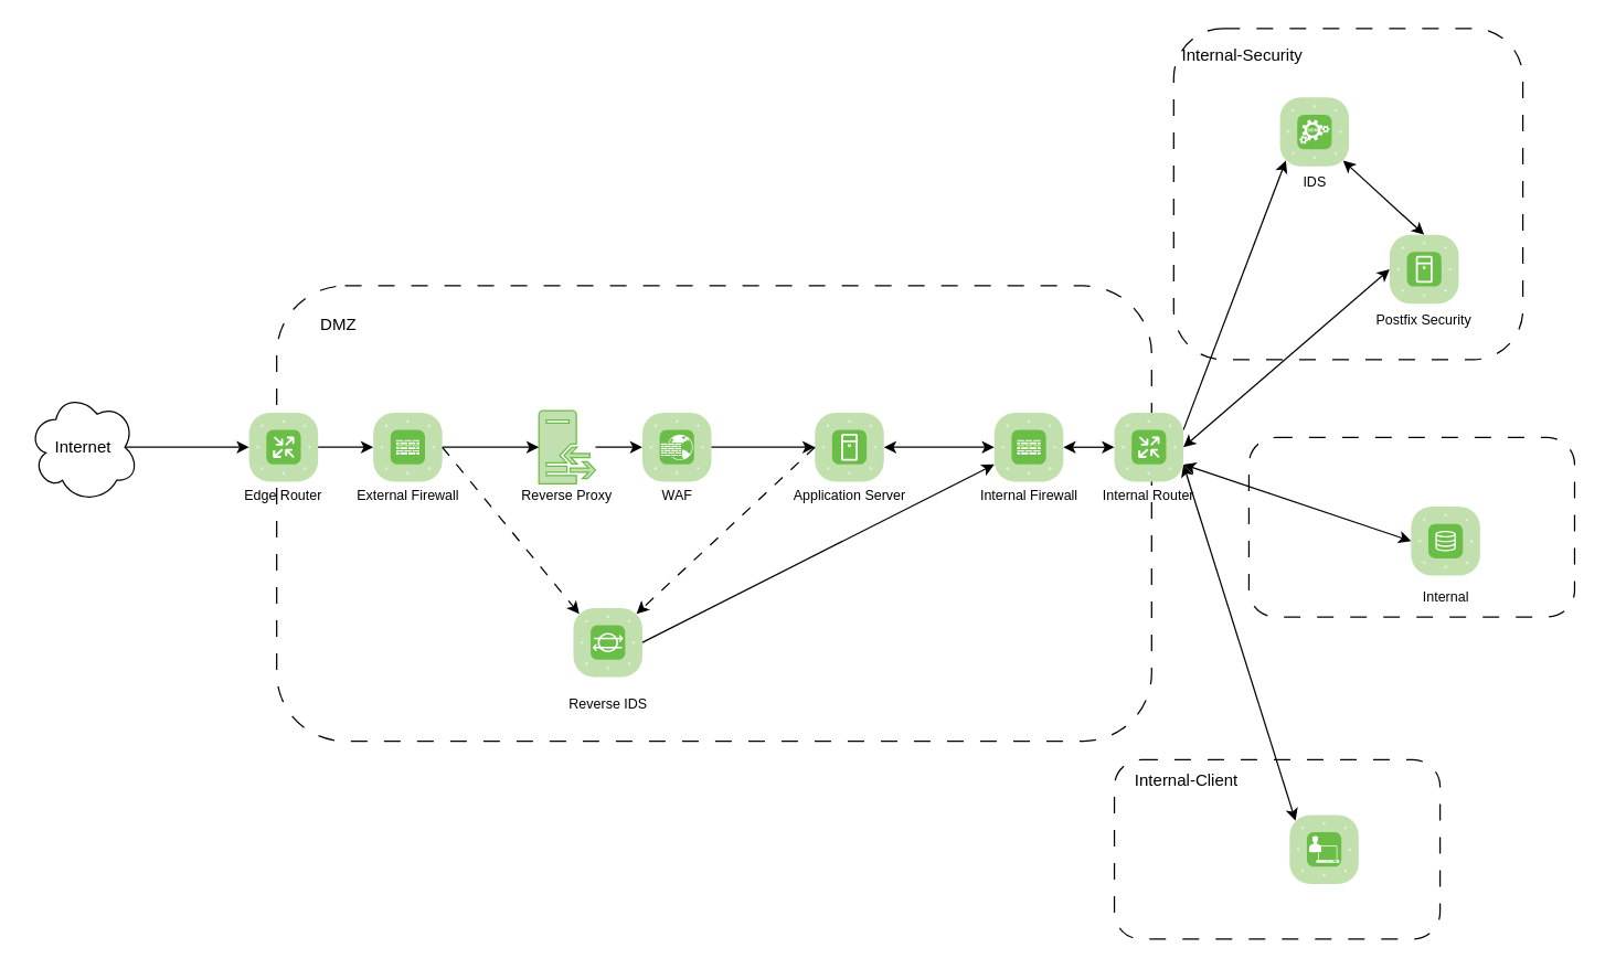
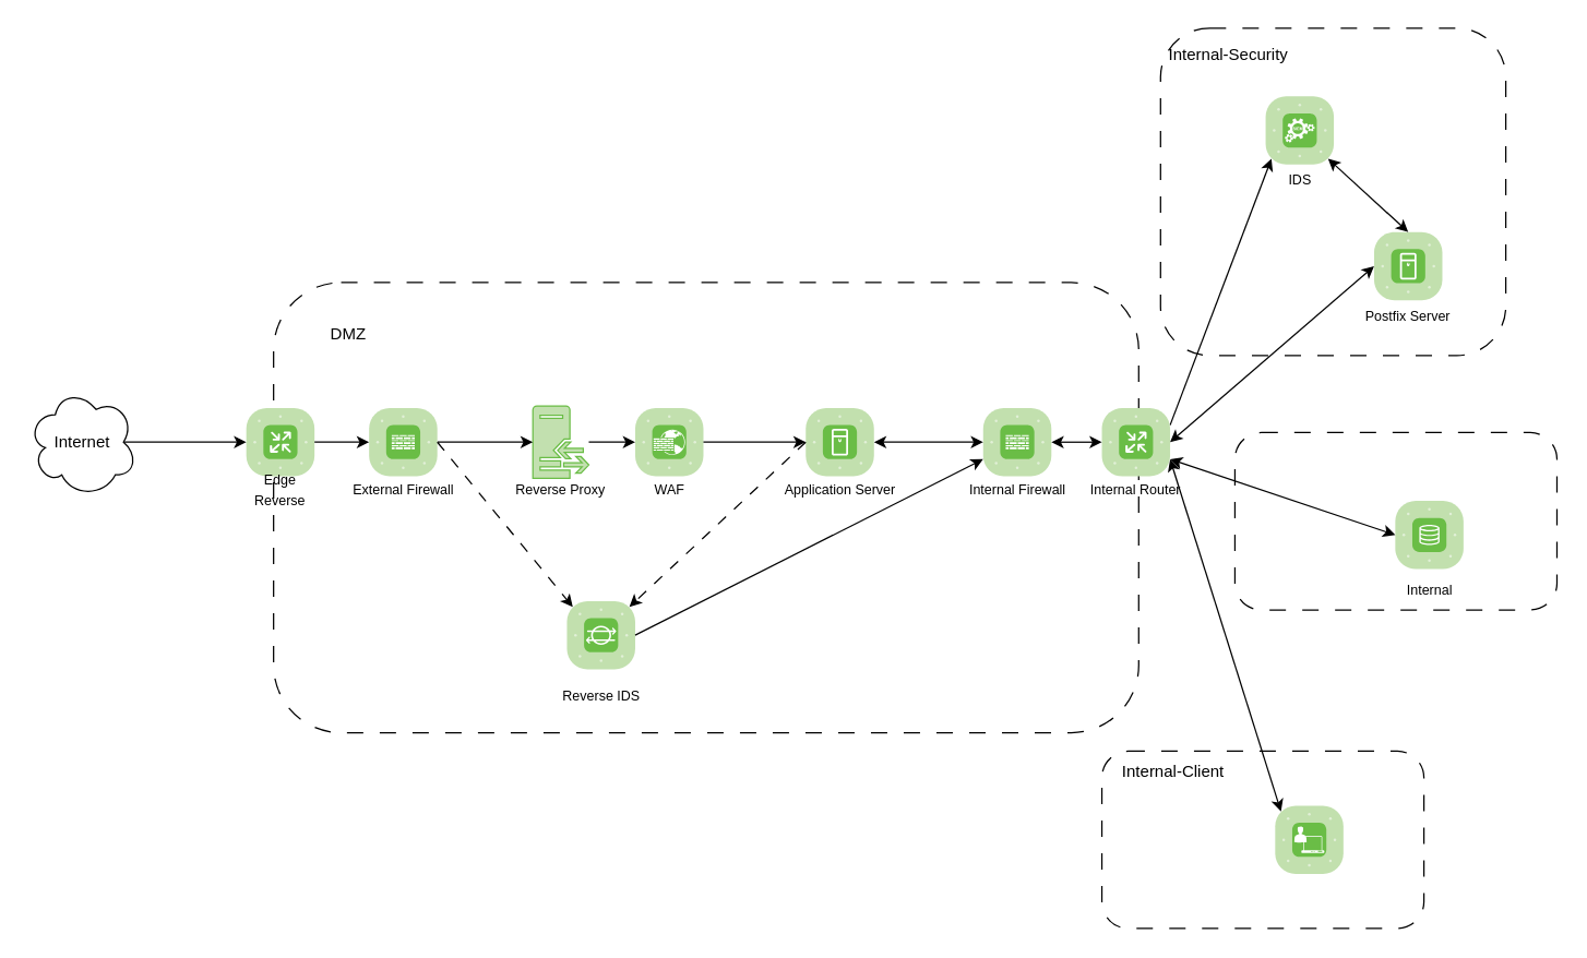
  <mxCell id="0" />
  <mxCell id="1" parent="0" />
  <mxCell id="2" value="" style="rounded=1;whiteSpace=wrap;html=1;dashed=1;dashPattern=12 12;fillColor=none;" vertex="1" parent="1"><mxGeometry x="807" y="550" width="236" height="130" as="geometry" /></mxCell>
  <mxCell id="3" value="" style="rounded=1;whiteSpace=wrap;html=1;dashed=1;dashPattern=12 12;fillColor=none;" vertex="1" parent="1"><mxGeometry x="850" y="20" width="253" height="240" as="geometry" /></mxCell>
  <mxCell id="4" value="" style="rounded=1;whiteSpace=wrap;html=1;dashed=1;dashPattern=12 12;fillColor=none;" parent="1" vertex="1"><mxGeometry x="200" y="206.5" width="634" height="330" as="geometry" /></mxCell>
  <mxCell id="5" value="" style="sketch=0;pointerEvents=1;shadow=0;dashed=0;html=1;strokeColor=light-dark(#6abd46, #446e2c);fillColor=light-dark(#c2e0af, #1f2f1e);labelPosition=center;verticalLabelPosition=bottom;verticalAlign=top;outlineConnect=0;align=center;shape=mxgraph.office.servers.reverse_proxy;" parent="1" vertex="1"><mxGeometry x="390" y="297" width="41" height="53" as="geometry" /></mxCell>
  <mxCell id="6" value="" style="verticalLabelPosition=bottom;sketch=0;html=1;fillColor=#6ABD46;strokeColor=#ffffff;verticalAlign=top;align=center;points=[[0.085,0.085,0],[0.915,0.085,0],[0.915,0.915,0],[0.085,0.915,0],[0.25,0,0],[0.5,0,0],[0.75,0,0],[1,0.25,0],[1,0.5,0],[1,0.75,0],[0.75,1,0],[0.5,1,0],[0.25,1,0],[0,0.75,0],[0,0.5,0],[0,0.25,0]];pointerEvents=1;shape=mxgraph.cisco_safe.compositeIcon;bgIcon=mxgraph.cisco_safe.architecture.generic_appliance;resIcon=mxgraph.cisco_safe.architecture.web_application_firewall_2;" parent="1" vertex="1"><mxGeometry x="465" y="298.5" width="50" height="50" as="geometry" /></mxCell>
  <mxCell id="7" style="edgeStyle=orthogonalEdgeStyle;rounded=0;orthogonalLoop=1;jettySize=auto;html=1;" parent="1" source="8" target="5" edge="1"><mxGeometry relative="1" as="geometry" /></mxCell>
  <mxCell id="8" value="" style="verticalLabelPosition=bottom;sketch=0;html=1;fillColor=#6ABD46;strokeColor=#ffffff;verticalAlign=top;align=center;points=[[0.085,0.085,0],[0.915,0.085,0],[0.915,0.915,0],[0.085,0.915,0],[0.25,0,0],[0.5,0,0],[0.75,0,0],[1,0.25,0],[1,0.5,0],[1,0.75,0],[0.75,1,0],[0.5,1,0],[0.25,1,0],[0,0.75,0],[0,0.5,0],[0,0.25,0]];pointerEvents=1;shape=mxgraph.cisco_safe.compositeIcon;bgIcon=mxgraph.cisco_safe.architecture.generic_appliance;resIcon=mxgraph.cisco_safe.architecture.firewall;" parent="1" vertex="1"><mxGeometry x="270" y="298.5" width="50" height="50" as="geometry" /></mxCell>
  <mxCell id="9" value="" style="verticalLabelPosition=bottom;sketch=0;html=1;fillColor=#6ABD46;strokeColor=#ffffff;verticalAlign=top;align=center;points=[[0.085,0.085,0],[0.915,0.085,0],[0.915,0.915,0],[0.085,0.915,0],[0.25,0,0],[0.5,0,0],[0.75,0,0],[1,0.25,0],[1,0.5,0],[1,0.75,0],[0.75,1,0],[0.5,1,0],[0.25,1,0],[0,0.75,0],[0,0.5,0],[0,0.25,0]];pointerEvents=1;shape=mxgraph.cisco_safe.compositeIcon;bgIcon=mxgraph.cisco_safe.architecture.generic_appliance;resIcon=mxgraph.cisco_safe.architecture.router;" parent="1" vertex="1"><mxGeometry x="180" y="298.5" width="50" height="50" as="geometry" /></mxCell>
  <mxCell id="10" value="" style="verticalLabelPosition=bottom;sketch=0;html=1;fillColor=#6ABD46;strokeColor=#ffffff;verticalAlign=top;align=center;points=[[0.085,0.085,0],[0.915,0.085,0],[0.915,0.915,0],[0.085,0.915,0],[0.25,0,0],[0.5,0,0],[0.75,0,0],[1,0.25,0],[1,0.5,0],[1,0.75,0],[0.75,1,0],[0.5,1,0],[0.25,1,0],[0,0.75,0],[0,0.5,0],[0,0.25,0]];pointerEvents=1;shape=mxgraph.cisco_safe.compositeIcon;bgIcon=mxgraph.cisco_safe.architecture.generic_appliance;resIcon=mxgraph.cisco_safe.architecture.server;" parent="1" vertex="1"><mxGeometry x="590" y="298.5" width="50" height="50" as="geometry" /></mxCell>
  <mxCell id="11" value="" style="verticalLabelPosition=bottom;sketch=0;html=1;fillColor=#6ABD46;strokeColor=#ffffff;verticalAlign=top;align=center;points=[[0.085,0.085,0],[0.915,0.085,0],[0.915,0.915,0],[0.085,0.915,0],[0.25,0,0],[0.5,0,0],[0.75,0,0],[1,0.25,0],[1,0.5,0],[1,0.75,0],[0.75,1,0],[0.5,1,0],[0.25,1,0],[0,0.75,0],[0,0.5,0],[0,0.25,0]];pointerEvents=1;shape=mxgraph.cisco_safe.compositeIcon;bgIcon=mxgraph.cisco_safe.architecture.generic_appliance;resIcon=mxgraph.cisco_safe.architecture.intrusion_detection;" parent="1" vertex="1"><mxGeometry x="415" y="440" width="50" height="50" as="geometry" /></mxCell>
  <mxCell id="12" value="" style="verticalLabelPosition=bottom;sketch=0;html=1;fillColor=#6ABD46;strokeColor=#ffffff;verticalAlign=top;align=center;points=[[0.085,0.085,0],[0.915,0.085,0],[0.915,0.915,0],[0.085,0.915,0],[0.25,0,0],[0.5,0,0],[0.75,0,0],[1,0.25,0],[1,0.5,0],[1,0.75,0],[0.75,1,0],[0.5,1,0],[0.25,1,0],[0,0.75,0],[0,0.5,0],[0,0.25,0]];pointerEvents=1;shape=mxgraph.cisco_safe.compositeIcon;bgIcon=mxgraph.cisco_safe.architecture.generic_appliance;resIcon=mxgraph.cisco_safe.architecture.firewall;" parent="1" vertex="1"><mxGeometry x="720" y="298.5" width="50" height="50" as="geometry" /></mxCell>
  <mxCell id="13" style="edgeStyle=orthogonalEdgeStyle;rounded=0;orthogonalLoop=1;jettySize=auto;html=1;exitX=1;exitY=0.5;exitDx=0;exitDy=0;exitPerimeter=0;entryX=0;entryY=0.5;entryDx=0;entryDy=0;entryPerimeter=0;" parent="1" source="9" target="8" edge="1"><mxGeometry relative="1" as="geometry" /></mxCell>
  <mxCell id="14" style="edgeStyle=orthogonalEdgeStyle;rounded=0;orthogonalLoop=1;jettySize=auto;html=1;entryX=0;entryY=0.5;entryDx=0;entryDy=0;entryPerimeter=0;" parent="1" source="5" target="6" edge="1"><mxGeometry relative="1" as="geometry" /></mxCell>
  <mxCell id="15" style="edgeStyle=orthogonalEdgeStyle;rounded=0;orthogonalLoop=1;jettySize=auto;html=1;entryX=0;entryY=0.5;entryDx=0;entryDy=0;entryPerimeter=0;" parent="1" source="6" target="10" edge="1"><mxGeometry relative="1" as="geometry" /></mxCell>
  <mxCell id="16" style="edgeStyle=orthogonalEdgeStyle;rounded=0;orthogonalLoop=1;jettySize=auto;html=1;entryX=0;entryY=0.5;entryDx=0;entryDy=0;entryPerimeter=0;startArrow=classic;startFill=1;" parent="1" source="10" target="12" edge="1"><mxGeometry relative="1" as="geometry" /></mxCell>
  <mxCell id="17" value="" style="endArrow=classic;html=1;rounded=0;exitX=1;exitY=0.5;exitDx=0;exitDy=0;exitPerimeter=0;entryX=0.085;entryY=0.085;entryDx=0;entryDy=0;entryPerimeter=0;dashed=1;dashPattern=8 8;" parent="1" source="8" target="11" edge="1"><mxGeometry width="50" height="50" relative="1" as="geometry"><mxPoint x="520" y="450" as="sourcePoint" /><mxPoint x="570" y="400" as="targetPoint" /></mxGeometry></mxCell>
  <mxCell id="18" value="" style="endArrow=classic;html=1;rounded=0;exitX=0;exitY=0.5;exitDx=0;exitDy=0;exitPerimeter=0;entryX=0.915;entryY=0.085;entryDx=0;entryDy=0;entryPerimeter=0;dashed=1;dashPattern=8 8;" parent="1" source="10" target="11" edge="1"><mxGeometry width="50" height="50" relative="1" as="geometry"><mxPoint x="520" y="450" as="sourcePoint" /><mxPoint x="570" y="400" as="targetPoint" /></mxGeometry></mxCell>
- <mxCell id="19" value="&lt;font style=&quot;font-size: 10px;&quot;&gt;Edge Router&lt;/font&gt;" style="text;html=1;align=center;verticalAlign=middle;whiteSpace=wrap;rounded=0;" parent="1" vertex="1"><mxGeometry x="175" y="343" width="60" height="30" as="geometry" /></mxCell>
+ <mxCell id="19" value="&lt;font style=&quot;font-size: 10px;&quot;&gt;Edge Reverse&lt;/font&gt;" style="text;html=1;align=center;verticalAlign=middle;whiteSpace=wrap;rounded=0;" parent="1" vertex="1"><mxGeometry x="175" y="343" width="60" height="30" as="geometry" /></mxCell>
  <mxCell id="20" value="&lt;font style=&quot;font-size: 10px;&quot;&gt;External Firewall&lt;/font&gt;" style="text;html=1;align=center;verticalAlign=middle;whiteSpace=wrap;rounded=0;" parent="1" vertex="1"><mxGeometry x="247.5" y="343" width="95" height="30" as="geometry" /></mxCell>
  <mxCell id="21" value="&lt;font style=&quot;font-size: 10px;&quot;&gt;Reverse Proxy&lt;/font&gt;" style="text;html=1;align=center;verticalAlign=middle;whiteSpace=wrap;rounded=0;" parent="1" vertex="1"><mxGeometry x="363" y="343" width="95" height="30" as="geometry" /></mxCell>
  <mxCell id="22" value="&lt;font style=&quot;font-size: 10px;&quot;&gt;WAF&lt;/font&gt;" style="text;html=1;align=center;verticalAlign=middle;whiteSpace=wrap;rounded=0;" parent="1" vertex="1"><mxGeometry x="442.5" y="343" width="95" height="30" as="geometry" /></mxCell>
  <mxCell id="23" value="&lt;font style=&quot;font-size: 10px;&quot;&gt;Reverse IDS&lt;/font&gt;" style="text;html=1;align=center;verticalAlign=middle;whiteSpace=wrap;rounded=0;" parent="1" vertex="1"><mxGeometry x="392.5" y="494" width="95" height="30" as="geometry" /></mxCell>
  <mxCell id="24" value="&lt;font style=&quot;font-size: 10px;&quot;&gt;Application Server&lt;/font&gt;" style="text;html=1;align=center;verticalAlign=middle;whiteSpace=wrap;rounded=0;" parent="1" vertex="1"><mxGeometry x="567.5" y="343" width="95" height="30" as="geometry" /></mxCell>
  <mxCell id="25" value="&lt;font style=&quot;font-size: 10px;&quot;&gt;Internal Firewall&lt;/font&gt;" style="text;html=1;align=center;verticalAlign=middle;whiteSpace=wrap;rounded=0;" parent="1" vertex="1"><mxGeometry x="697.5" y="343" width="95" height="30" as="geometry" /></mxCell>
  <mxCell id="26" value="Internet" style="ellipse;shape=cloud;whiteSpace=wrap;html=1;" parent="1" vertex="1"><mxGeometry x="20" y="283.5" width="80" height="80" as="geometry" /></mxCell>
  <mxCell id="27" style="edgeStyle=orthogonalEdgeStyle;rounded=0;orthogonalLoop=1;jettySize=auto;html=1;exitX=0.875;exitY=0.5;exitDx=0;exitDy=0;exitPerimeter=0;entryX=0;entryY=0.5;entryDx=0;entryDy=0;entryPerimeter=0;" parent="1" source="26" target="9" edge="1"><mxGeometry relative="1" as="geometry" /></mxCell>
  <mxCell id="28" value="" style="endArrow=classic;html=1;rounded=0;exitX=1;exitY=0.5;exitDx=0;exitDy=0;exitPerimeter=0;entryX=0;entryY=0.75;entryDx=0;entryDy=0;entryPerimeter=0;" parent="1" source="11" target="12" edge="1"><mxGeometry width="50" height="50" relative="1" as="geometry"><mxPoint x="660" y="384" as="sourcePoint" /><mxPoint x="710" y="334" as="targetPoint" /></mxGeometry></mxCell>
- <mxCell id="29" value="DMZ" style="text;html=1;align=center;verticalAlign=middle;whiteSpace=wrap;rounded=0;fontStyle=0;fontSize=12;" parent="1" vertex="1"><mxGeometry x="215" y="219.5" width="60" height="30" as="geometry" /></mxCell>
+ <mxCell id="29" value="DMZ" style="text;html=1;align=center;verticalAlign=middle;whiteSpace=wrap;rounded=0;fontStyle=0;fontSize=12;" parent="1" vertex="1"><mxGeometry x="225" y="229.5" width="60" height="30" as="geometry" /></mxCell>
  <mxCell id="30" value="" style="rounded=1;whiteSpace=wrap;html=1;dashed=1;dashPattern=12 12;fillColor=none;" parent="1" vertex="1"><mxGeometry x="904.5" y="316.5" width="236" height="130" as="geometry" /></mxCell>
  <mxCell id="31" value="" style="verticalLabelPosition=bottom;sketch=0;html=1;fillColor=#6ABD46;strokeColor=#ffffff;verticalAlign=top;align=center;points=[[0.085,0.085,0],[0.915,0.085,0],[0.915,0.915,0],[0.085,0.915,0],[0.25,0,0],[0.5,0,0],[0.75,0,0],[1,0.25,0],[1,0.5,0],[1,0.75,0],[0.75,1,0],[0.5,1,0],[0.25,1,0],[0,0.75,0],[0,0.5,0],[0,0.25,0]];pointerEvents=1;shape=mxgraph.cisco_safe.compositeIcon;bgIcon=mxgraph.cisco_safe.architecture.generic_appliance;resIcon=mxgraph.cisco_safe.architecture.storage;" parent="1" vertex="1"><mxGeometry x="1022" y="366.5" width="50" height="50" as="geometry" /></mxCell>
  <mxCell id="32" value="" style="verticalLabelPosition=bottom;sketch=0;html=1;fillColor=#6ABD46;strokeColor=#ffffff;verticalAlign=top;align=center;points=[[0.085,0.085,0],[0.915,0.085,0],[0.915,0.915,0],[0.085,0.915,0],[0.25,0,0],[0.5,0,0],[0.75,0,0],[1,0.25,0],[1,0.5,0],[1,0.75,0],[0.75,1,0],[0.5,1,0],[0.25,1,0],[0,0.75,0],[0,0.5,0],[0,0.25,0]];pointerEvents=1;shape=mxgraph.cisco_safe.compositeIcon;bgIcon=mxgraph.cisco_safe.architecture.generic_appliance;resIcon=mxgraph.cisco_safe.architecture.siem;" parent="1" vertex="1"><mxGeometry x="927" y="70" width="50" height="50" as="geometry" /></mxCell>
  <mxCell id="33" value="" style="endArrow=classic;html=1;rounded=0;startArrow=classic;startFill=1;exitX=1;exitY=0.75;exitDx=0;exitDy=0;exitPerimeter=0;entryX=0.085;entryY=0.085;entryDx=0;entryDy=0;entryPerimeter=0;" parent="1" source="37" target="45" edge="1"><mxGeometry width="50" height="50" relative="1" as="geometry"><mxPoint x="847" y="352" as="sourcePoint" /><mxPoint x="880" y="480" as="targetPoint" /></mxGeometry></mxCell>
  <mxCell id="34" value="" style="endArrow=classic;html=1;rounded=0;entryX=0.085;entryY=0.915;entryDx=0;entryDy=0;entryPerimeter=0;exitX=1;exitY=0.25;exitDx=0;exitDy=0;exitPerimeter=0;" parent="1" source="37" target="32" edge="1"><mxGeometry width="50" height="50" relative="1" as="geometry"><mxPoint x="857" y="292" as="sourcePoint" /><mxPoint x="640" y="350" as="targetPoint" /></mxGeometry></mxCell>
  <mxCell id="35" value="&lt;font style=&quot;font-size: 10px;&quot;&gt;IDS&lt;/font&gt;" style="text;html=1;align=center;verticalAlign=middle;whiteSpace=wrap;rounded=0;" parent="1" vertex="1"><mxGeometry x="904.5" y="116" width="95" height="30" as="geometry" /></mxCell>
  <mxCell id="36" value="&lt;font style=&quot;font-size: 10px;&quot;&gt;Internal&lt;/font&gt;" style="text;html=1;align=center;verticalAlign=middle;whiteSpace=wrap;rounded=0;" parent="1" vertex="1"><mxGeometry x="999.5" y="416.5" width="95" height="30" as="geometry" /></mxCell>
  <mxCell id="37" value="" style="verticalLabelPosition=bottom;sketch=0;html=1;fillColor=#6ABD46;strokeColor=#ffffff;verticalAlign=top;align=center;points=[[0.085,0.085,0],[0.915,0.085,0],[0.915,0.915,0],[0.085,0.915,0],[0.25,0,0],[0.5,0,0],[0.75,0,0],[1,0.25,0],[1,0.5,0],[1,0.75,0],[0.75,1,0],[0.5,1,0],[0.25,1,0],[0,0.75,0],[0,0.5,0],[0,0.25,0]];pointerEvents=1;shape=mxgraph.cisco_safe.compositeIcon;bgIcon=mxgraph.cisco_safe.architecture.generic_appliance;resIcon=mxgraph.cisco_safe.architecture.router;" parent="1" vertex="1"><mxGeometry x="807" y="298.5" width="50" height="50" as="geometry" /></mxCell>
  <mxCell id="38" style="edgeStyle=orthogonalEdgeStyle;rounded=0;orthogonalLoop=1;jettySize=auto;html=1;exitX=1;exitY=0.5;exitDx=0;exitDy=0;exitPerimeter=0;entryX=0;entryY=0.5;entryDx=0;entryDy=0;entryPerimeter=0;startArrow=classic;startFill=1;" parent="1" source="12" target="37" edge="1"><mxGeometry relative="1" as="geometry"><mxPoint x="770" y="323.5" as="sourcePoint" /></mxGeometry></mxCell>
  <mxCell id="39" value="&lt;font style=&quot;font-size: 10px;&quot;&gt;Internal Router&lt;/font&gt;" style="text;html=1;align=center;verticalAlign=middle;whiteSpace=wrap;rounded=0;" parent="1" vertex="1"><mxGeometry x="797" y="343" width="70" height="30" as="geometry" /></mxCell>
  <mxCell id="40" value="" style="verticalLabelPosition=bottom;sketch=0;html=1;fillColor=#6ABD46;strokeColor=#ffffff;verticalAlign=top;align=center;points=[[0.085,0.085,0],[0.915,0.085,0],[0.915,0.915,0],[0.085,0.915,0],[0.25,0,0],[0.5,0,0],[0.75,0,0],[1,0.25,0],[1,0.5,0],[1,0.75,0],[0.75,1,0],[0.5,1,0],[0.25,1,0],[0,0.75,0],[0,0.5,0],[0,0.25,0]];pointerEvents=1;shape=mxgraph.cisco_safe.compositeIcon;bgIcon=mxgraph.cisco_safe.architecture.generic_appliance;resIcon=mxgraph.cisco_safe.architecture.server;" parent="1" vertex="1"><mxGeometry x="1006.5" y="169.5" width="50" height="50" as="geometry" /></mxCell>
- <mxCell id="41" value="&lt;font style=&quot;font-size: 10px;&quot;&gt;Postfix Security&lt;/font&gt;" style="text;html=1;align=center;verticalAlign=middle;whiteSpace=wrap;rounded=0;" parent="1" vertex="1"><mxGeometry x="984" y="215.5" width="95" height="30" as="geometry" /></mxCell>
+ <mxCell id="41" value="&lt;font style=&quot;font-size: 10px;&quot;&gt;Postfix Server&lt;/font&gt;" style="text;html=1;align=center;verticalAlign=middle;whiteSpace=wrap;rounded=0;" parent="1" vertex="1"><mxGeometry x="984" y="215.5" width="95" height="30" as="geometry" /></mxCell>
  <mxCell id="42" value="" style="endArrow=classic;startArrow=classic;html=1;rounded=0;exitX=0.5;exitY=0;exitDx=0;exitDy=0;exitPerimeter=0;entryX=0.915;entryY=0.915;entryDx=0;entryDy=0;entryPerimeter=0;" parent="1" source="40" target="32" edge="1"><mxGeometry width="50" height="50" relative="1" as="geometry"><mxPoint x="864" y="365.5" as="sourcePoint" /><mxPoint x="900" y="150" as="targetPoint" /></mxGeometry></mxCell>
  <mxCell id="43" value="" style="endArrow=classic;startArrow=classic;html=1;rounded=0;entryX=0;entryY=0.5;entryDx=0;entryDy=0;entryPerimeter=0;exitX=1;exitY=0.5;exitDx=0;exitDy=0;exitPerimeter=0;" parent="1" source="37" target="40" edge="1"><mxGeometry width="50" height="50" relative="1" as="geometry"><mxPoint x="864" y="365.5" as="sourcePoint" /><mxPoint x="914" y="315.5" as="targetPoint" /></mxGeometry></mxCell>
  <mxCell id="44" value="Internal-Security" style="text;html=1;align=center;verticalAlign=middle;whiteSpace=wrap;rounded=0;" parent="1" vertex="1"><mxGeometry x="852" y="25" width="96" height="30" as="geometry" /></mxCell>
  <mxCell id="45" value="" style="verticalLabelPosition=bottom;sketch=0;html=1;fillColor=#6ABD46;strokeColor=#ffffff;verticalAlign=top;align=center;points=[[0.085,0.085,0],[0.915,0.085,0],[0.915,0.915,0],[0.085,0.915,0],[0.25,0,0],[0.5,0,0],[0.75,0,0],[1,0.25,0],[1,0.5,0],[1,0.75,0],[0.75,1,0],[0.5,1,0],[0.25,1,0],[0,0.75,0],[0,0.5,0],[0,0.25,0]];pointerEvents=1;shape=mxgraph.cisco_safe.compositeIcon;bgIcon=mxgraph.cisco_safe.architecture.generic_appliance;resIcon=mxgraph.cisco_safe.architecture.corporate_device1;" vertex="1" parent="1"><mxGeometry x="934" y="590" width="50" height="50" as="geometry" /></mxCell>
  <mxCell id="46" value="" style="endArrow=classic;html=1;rounded=0;startArrow=classic;startFill=1;exitX=1;exitY=0.75;exitDx=0;exitDy=0;exitPerimeter=0;entryX=0;entryY=0.5;entryDx=0;entryDy=0;entryPerimeter=0;" edge="1" parent="1" source="37" target="31"><mxGeometry width="50" height="50" relative="1" as="geometry"><mxPoint x="920" y="480" as="sourcePoint" /><mxPoint x="979" y="698" as="targetPoint" /></mxGeometry></mxCell>
  <mxCell id="47" value="&lt;font&gt;Internal-Client&lt;/font&gt;" style="text;html=1;align=center;verticalAlign=middle;whiteSpace=wrap;rounded=0;fontSize=12;" vertex="1" parent="1"><mxGeometry x="807" y="550" width="105" height="30" as="geometry" /></mxCell>
